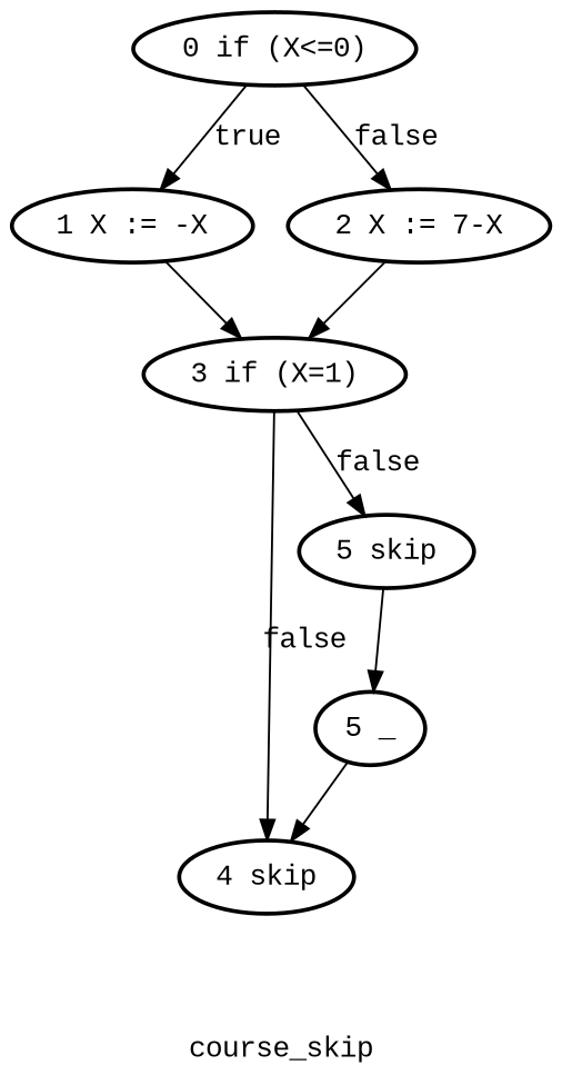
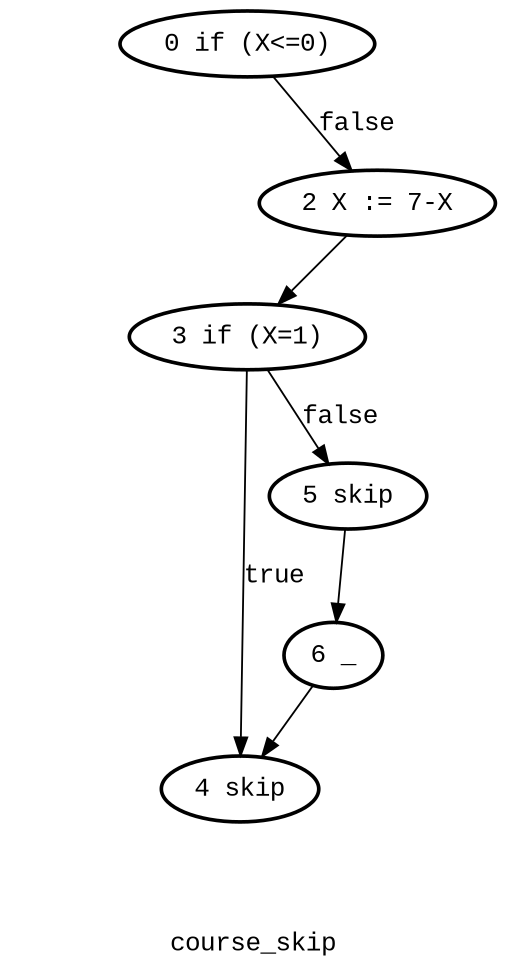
  digraph {
    fontname="Liberation Mono"
    label="\ncourse_skip"
    node [fontname="Liberation Mono" style=bold]
    edge [fontname="Liberation Mono"]
-   "1 X := -X"
    "3 if (X=1)"
    "4 skip"
    "5 skip"
-   "6 _" [label="5 _"]
+   "6 _"
    n6 [label="2 X := 7-X"]
    "0 if (X<=0)"
-   "1 X := -X" -> "3 if (X=1)"
-   "3 if (X=1)" -> "4 skip" [label=false]
+   "3 if (X=1)" -> "4 skip" [label=true]
    "3 if (X=1)" -> "5 skip" [label=false]
    "5 skip" -> "6 _"
    "6 _" -> "4 skip"
    n6 -> "3 if (X=1)"
-   "0 if (X<=0)" -> "1 X := -X" [label=true]
    "0 if (X<=0)" -> n6 [label=false]
  }
